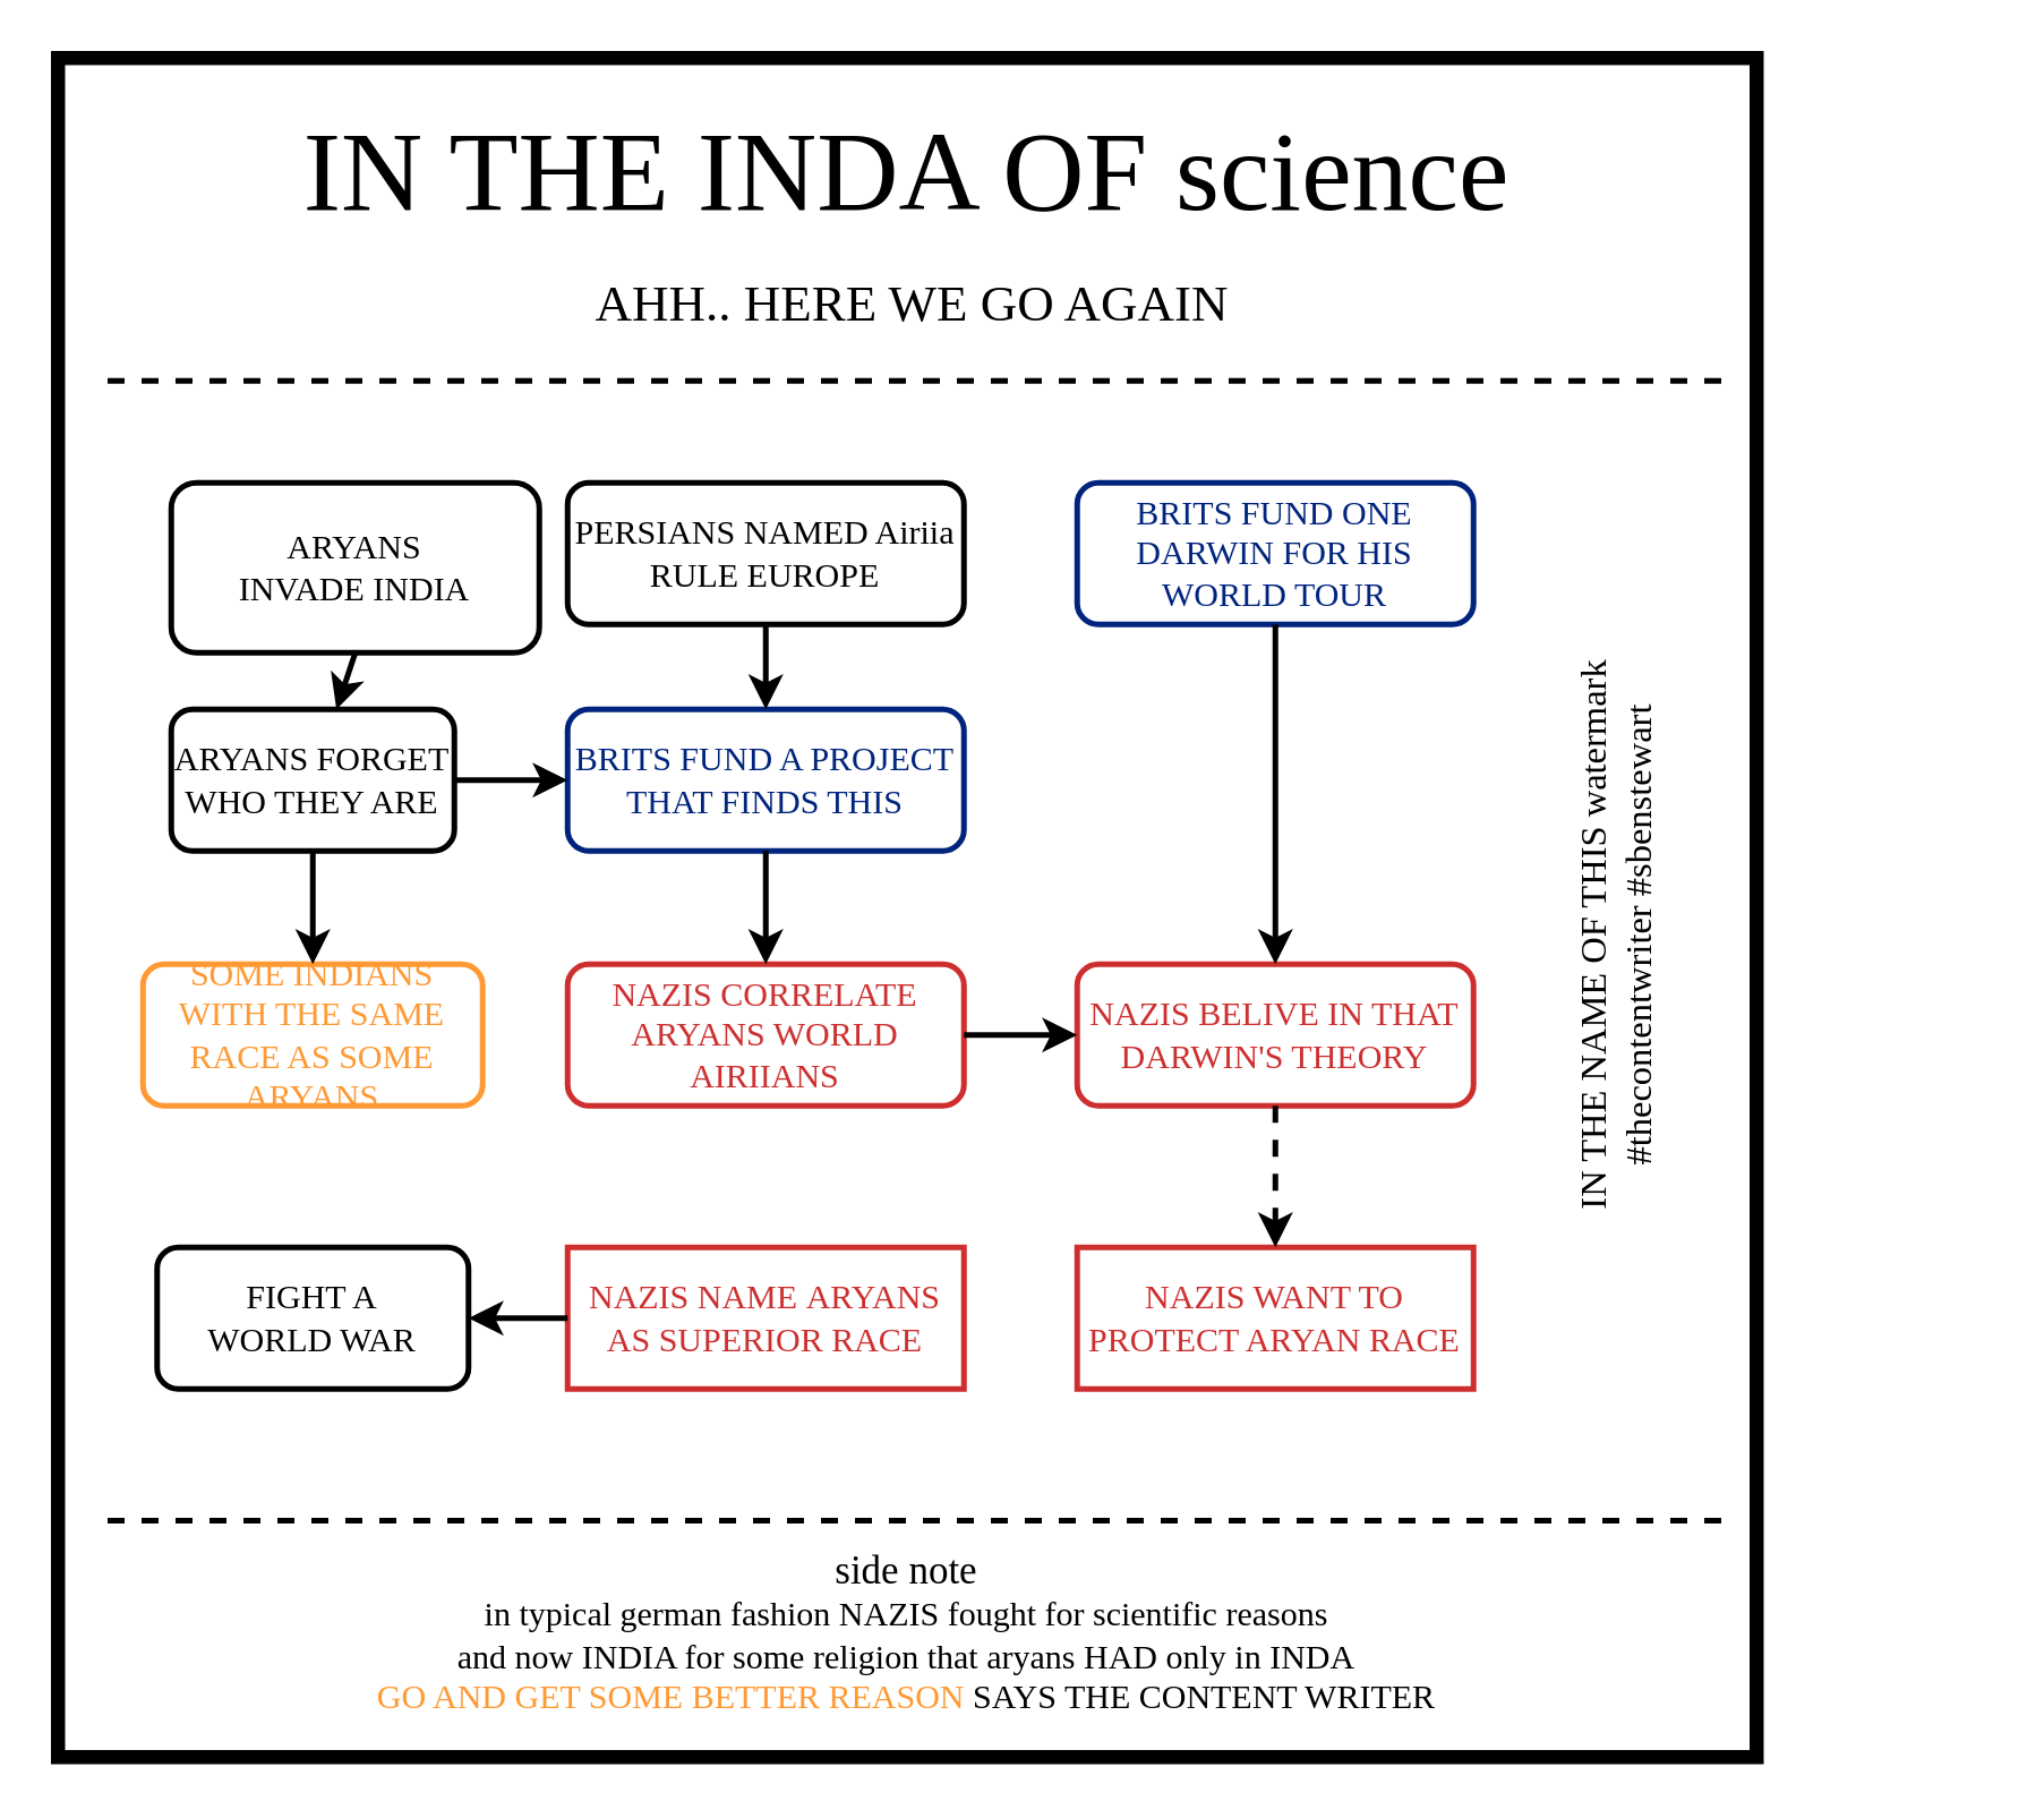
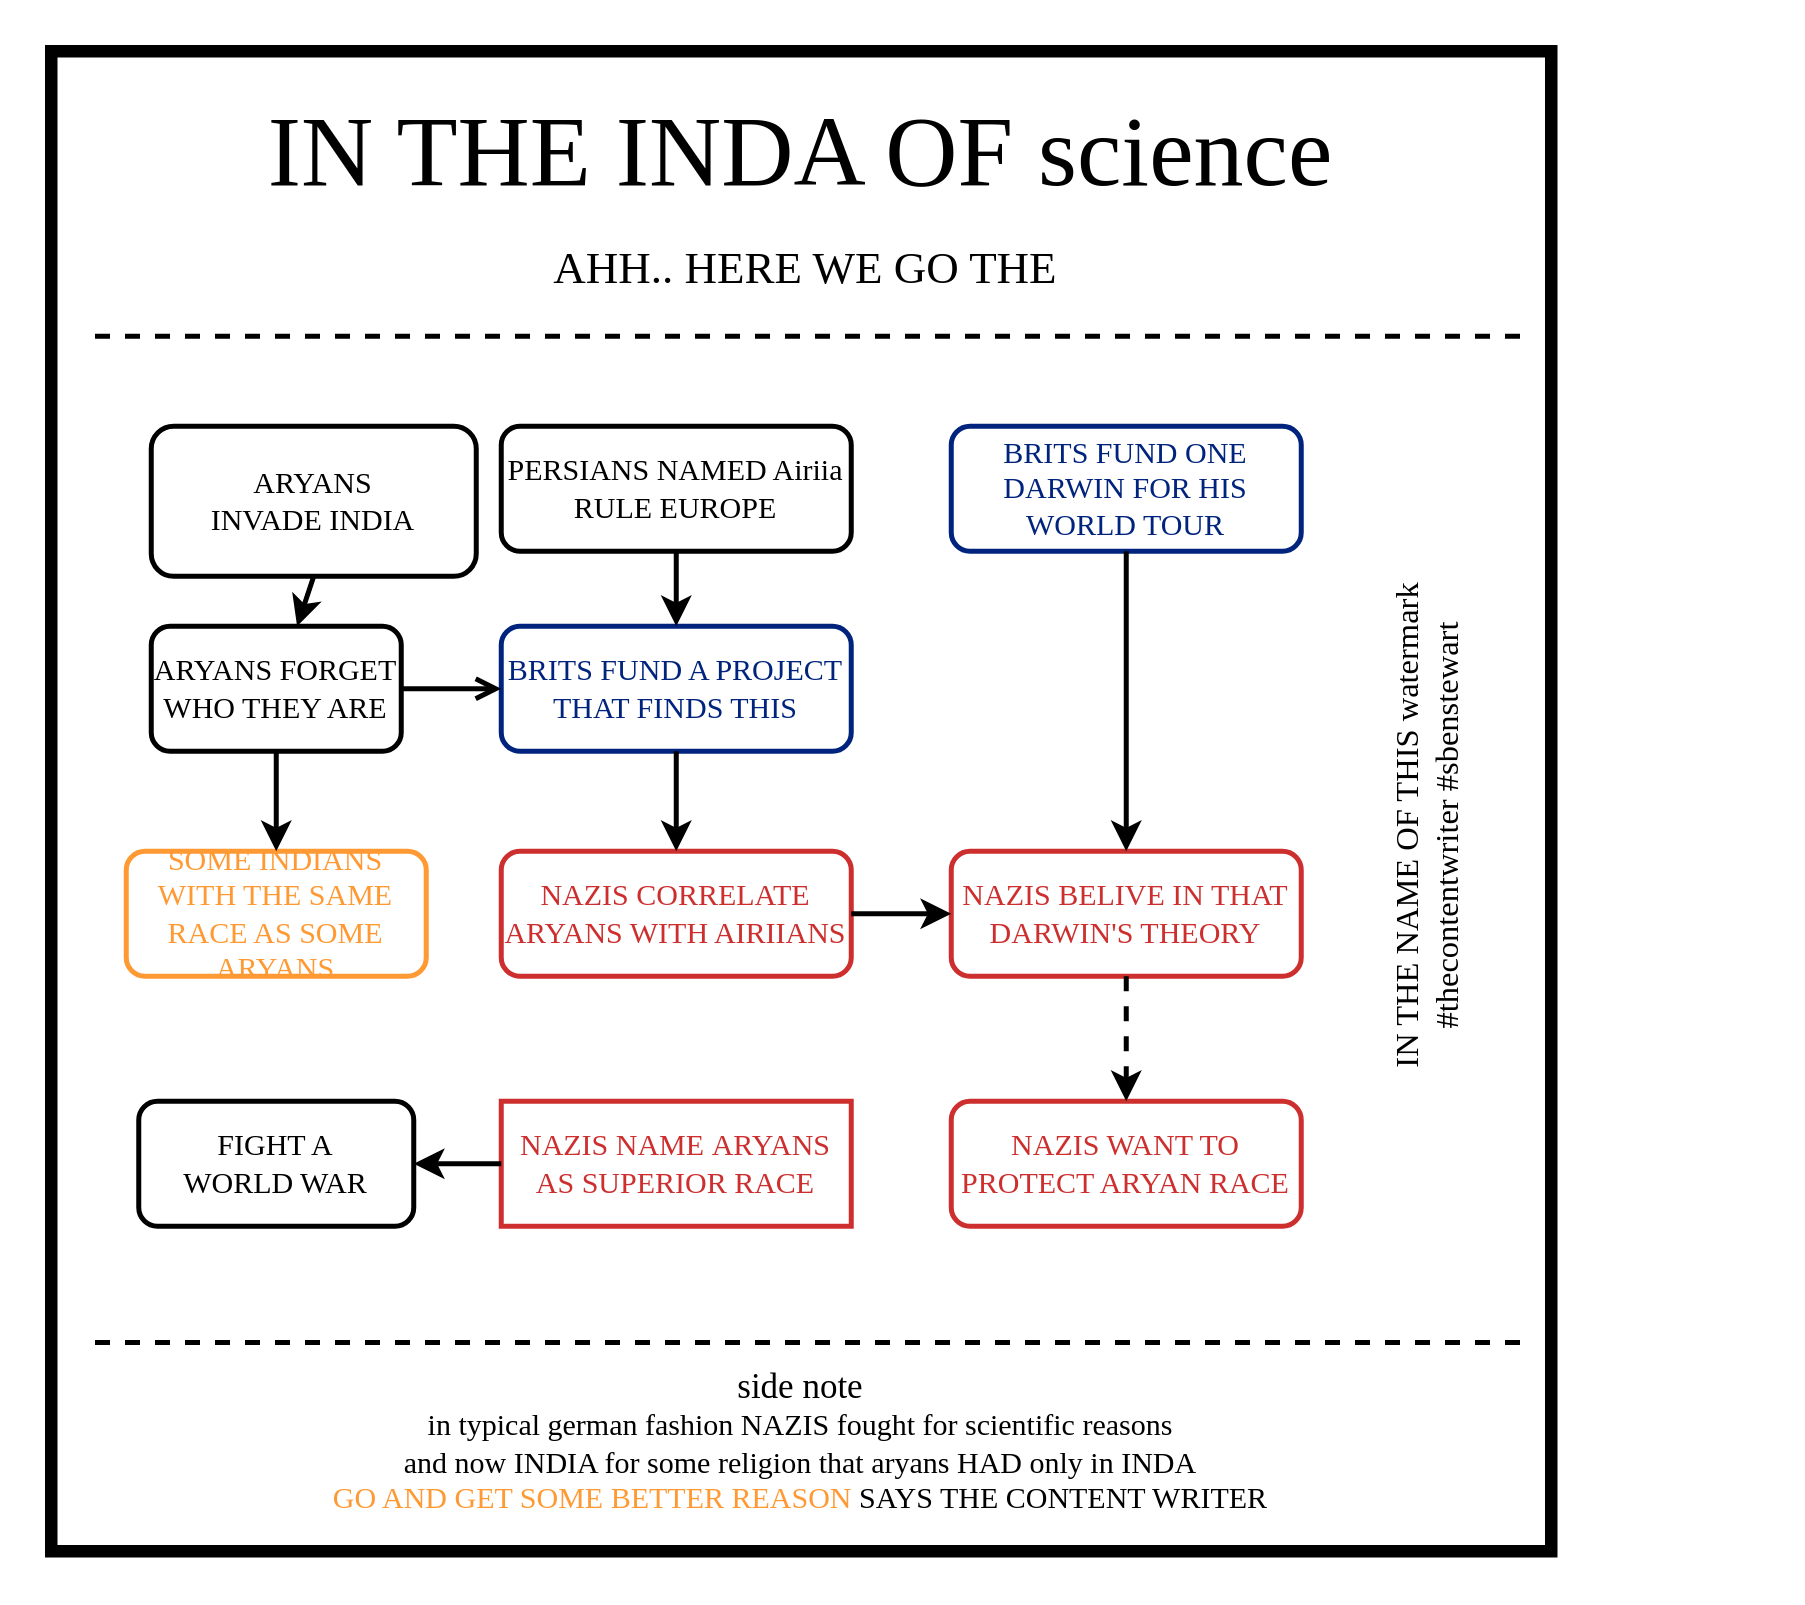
  <mxCell id="0" />
  <mxCell id="1" parent="0" />
  <mxCell id="2" value="" style="whiteSpace=wrap;html=1;aspect=fixed;strokeWidth=5;fillColor=none;" parent="1" vertex="1"><mxGeometry x="20" y="20" width="600" height="600" as="geometry" /></mxCell>
  <mxCell id="3" value="&lt;font face=&quot;xkcd&quot;&gt;&lt;span style=&quot;font-size: 40px&quot;&gt;IN THE INDA OF science&lt;/span&gt;&lt;br&gt;&lt;/font&gt;" style="text;html=1;strokeColor=none;fillColor=none;align=center;verticalAlign=middle;whiteSpace=wrap;rounded=0;" parent="1" vertex="1"><mxGeometry x="35" y="50" width="570" height="20" as="geometry" /></mxCell>
- <mxCell id="4" value="&lt;font face=&quot;xkcd&quot;&gt;&lt;span style=&quot;font-size: 18px&quot;&gt;AHH.. HERE WE GO AGAIN&lt;/span&gt;&lt;br&gt;&lt;/font&gt;" style="text;html=1;strokeColor=none;fillColor=none;align=center;verticalAlign=middle;whiteSpace=wrap;rounded=0;" parent="1" vertex="1"><mxGeometry x="81.5" y="97" width="480" height="20" as="geometry" /></mxCell>
+ <mxCell id="4" value="&lt;font face=&quot;xkcd&quot;&gt;&lt;span style=&quot;font-size: 18px&quot;&gt;AHH.. HERE WE GO THE&lt;/span&gt;&lt;br&gt;&lt;/font&gt;" style="text;html=1;strokeColor=none;fillColor=none;align=center;verticalAlign=middle;whiteSpace=wrap;rounded=0;" parent="1" vertex="1"><mxGeometry x="81.5" y="97" width="480" height="20" as="geometry" /></mxCell>
  <mxCell id="5" value="" style="endArrow=none;dashed=1;html=1;strokeWidth=2;" parent="1" edge="1"><mxGeometry width="50" height="50" relative="1" as="geometry"><mxPoint x="607.5" y="134" as="sourcePoint" /><mxPoint x="32.5" y="134" as="targetPoint" /></mxGeometry></mxCell>
  <mxCell id="6" value="" style="endArrow=none;dashed=1;html=1;strokeWidth=2;" parent="1" edge="1"><mxGeometry width="50" height="50" relative="1" as="geometry"><mxPoint x="607.5" y="536.5" as="sourcePoint" /><mxPoint x="32.5" y="536.5" as="targetPoint" /></mxGeometry></mxCell>
  <mxCell id="7" value="&lt;font face=&quot;xkcd&quot;&gt;&lt;span style=&quot;font-size: 14px&quot;&gt;side note&lt;/span&gt;&lt;/font&gt;&lt;font face=&quot;xkcd&quot;&gt;&lt;br&gt;in typical german fashion NAZIS fought for scientific reasons&lt;br&gt;and now INDIA for some religion that aryans HAD only in INDA&lt;br&gt;&lt;font color=&quot;#ff9933&quot;&gt;GO AND GET SOME BETTER REASON&lt;/font&gt; SAYS THE CONTENT WRITER&lt;br&gt;&lt;/font&gt;" style="text;html=1;strokeColor=none;fillColor=none;align=center;verticalAlign=middle;whiteSpace=wrap;rounded=0;" parent="1" vertex="1"><mxGeometry x="20" y="536" width="600" height="80" as="geometry" /></mxCell>
  <mxCell id="8" style="edgeStyle=orthogonalEdgeStyle;rounded=0;orthogonalLoop=1;jettySize=auto;html=1;exitX=0.5;exitY=1;exitDx=0;exitDy=0;strokeWidth=2;" parent="1" edge="1"><mxGeometry relative="1" as="geometry"><mxPoint x="471" y="381" as="sourcePoint" /><mxPoint x="471" y="381" as="targetPoint" /></mxGeometry></mxCell>
  <mxCell id="9" value="&lt;font face=&quot;xkcd&quot; style=&quot;font-size: 13px&quot;&gt;&lt;font style=&quot;font-size: 13px&quot;&gt;IN THE NAME OF THIS watermark&lt;br&gt;&lt;/font&gt;#thecontentwriter #sbenstewart&lt;br&gt;&lt;/font&gt;" style="text;html=1;strokeColor=none;fillColor=none;align=center;verticalAlign=middle;whiteSpace=wrap;rounded=0;rotation=-90;" parent="1" vertex="1"><mxGeometry x="440" y="320" width="260" height="20" as="geometry" /></mxCell>
  <mxCell id="10" value="&lt;font face=&quot;xkcd&quot;&gt;ARYANS INVADE&amp;nbsp;INDIA&lt;br&gt;&lt;/font&gt;" style="rounded=1;whiteSpace=wrap;html=1;fillColor=none;strokeWidth=2;" vertex="1" parent="1"><mxGeometry x="60" y="170" width="130" height="60" as="geometry" /></mxCell>
  <mxCell id="11" value="&lt;font face=&quot;xkcd&quot;&gt;PERSIANS NAMED Airiia RULE EUROPE&lt;br&gt;&lt;/font&gt;" style="rounded=1;whiteSpace=wrap;html=1;fillColor=none;strokeWidth=2;" vertex="1" parent="1"><mxGeometry x="200" y="170" width="140" height="50" as="geometry" /></mxCell>
  <mxCell id="12" value="&lt;font face=&quot;xkcd&quot;&gt;ARYANS FORGET WHO THEY ARE&lt;br&gt;&lt;/font&gt;" style="rounded=1;whiteSpace=wrap;html=1;fillColor=none;strokeWidth=2;" vertex="1" parent="1"><mxGeometry x="60" y="250" width="100" height="50" as="geometry" /></mxCell>
  <mxCell id="13" value="&lt;font face=&quot;xkcd&quot;&gt;&lt;font color=&quot;#00247d&quot;&gt;BRITS FUND A PROJECT THAT FINDS THIS&lt;/font&gt;&lt;br&gt;&lt;/font&gt;" style="rounded=1;whiteSpace=wrap;html=1;fillColor=none;strokeWidth=2;strokeColor=#00247D;" vertex="1" parent="1"><mxGeometry x="200" y="250" width="140" height="50" as="geometry" /></mxCell>
- <mxCell id="14" value="&lt;font face=&quot;xkcd&quot;&gt;&lt;font color=&quot;#cd2f2f&quot;&gt;NAZIS CORRELATE ARYANS WORLD AIRIIANS&lt;/font&gt;&lt;br&gt;&lt;/font&gt;" style="rounded=1;whiteSpace=wrap;html=1;fillColor=none;strokeWidth=2;strokeColor=#CD2F2F;" vertex="1" parent="1"><mxGeometry x="200" y="340" width="140" height="50" as="geometry" /></mxCell>
+ <mxCell id="14" value="&lt;font face=&quot;xkcd&quot;&gt;&lt;font color=&quot;#cd2f2f&quot;&gt;NAZIS CORRELATE ARYANS WITH AIRIIANS&lt;/font&gt;&lt;br&gt;&lt;/font&gt;" style="rounded=1;whiteSpace=wrap;html=1;fillColor=none;strokeWidth=2;strokeColor=#CD2F2F;" vertex="1" parent="1"><mxGeometry x="200" y="340" width="140" height="50" as="geometry" /></mxCell>
  <mxCell id="15" value="&lt;font color=&quot;#cd2f2f&quot;&gt;&lt;font face=&quot;xkcd&quot;&gt;NAZIS NAME&amp;nbsp;&lt;/font&gt;&lt;span style=&quot;font-family: &amp;#34;xkcd&amp;#34;&quot;&gt;ARYANS AS&amp;nbsp;&lt;/span&gt;&lt;/font&gt;&lt;font face=&quot;xkcd&quot;&gt;&lt;font color=&quot;#cd2f2f&quot;&gt;SUPERIOR RACE&lt;/font&gt;&lt;br&gt;&lt;/font&gt;" style="whiteSpace=wrap;html=1;fillColor=none;strokeWidth=2;strokeColor=#CD2F2F;rounded=0;" vertex="1" parent="1"><mxGeometry x="200" y="440" width="140" height="50" as="geometry" /></mxCell>
  <mxCell id="16" value="&lt;font face=&quot;xkcd&quot;&gt;FIGHT A &lt;br&gt;WORLD WAR&lt;br&gt;&lt;/font&gt;" style="rounded=1;whiteSpace=wrap;html=1;fillColor=none;strokeWidth=2;" vertex="1" parent="1"><mxGeometry x="55" y="440" width="110" height="50" as="geometry" /></mxCell>
  <mxCell id="17" value="&lt;font face=&quot;xkcd&quot;&gt;&lt;font color=&quot;#00247d&quot;&gt;BRITS FUND ONE DARWIN FOR HIS WORLD TOUR&lt;/font&gt;&lt;br&gt;&lt;/font&gt;" style="rounded=1;whiteSpace=wrap;html=1;fillColor=none;strokeWidth=2;strokeColor=#00247D;" vertex="1" parent="1"><mxGeometry x="380" y="170" width="140" height="50" as="geometry" /></mxCell>
  <mxCell id="18" value="&lt;font face=&quot;xkcd&quot;&gt;&lt;font color=&quot;#cd2f2f&quot;&gt;NAZIS BELIVE IN THAT&lt;br&gt;DARWIN'S THEORY&lt;/font&gt;&lt;br&gt;&lt;/font&gt;" style="rounded=1;whiteSpace=wrap;html=1;fillColor=none;strokeWidth=2;strokeColor=#cd2f2f;" vertex="1" parent="1"><mxGeometry x="380" y="340" width="140" height="50" as="geometry" /></mxCell>
  <mxCell id="19" value="&lt;font face=&quot;xkcd&quot;&gt;&lt;font color=&quot;#ff9933&quot;&gt;SOME INDIANS WITH THE SAME RACE AS SOME ARYANS&lt;/font&gt;&lt;br&gt;&lt;/font&gt;" style="rounded=1;whiteSpace=wrap;html=1;fillColor=none;strokeWidth=2;strokeColor=#FF9933;" vertex="1" parent="1"><mxGeometry x="50" y="340" width="120" height="50" as="geometry" /></mxCell>
- <mxCell id="20" value="&lt;font face=&quot;xkcd&quot; color=&quot;#cd2f2f&quot;&gt;NAZIS WANT TO PROTECT ARYAN RACE&lt;/font&gt;&lt;font face=&quot;xkcd&quot;&gt;&lt;br&gt;&lt;/font&gt;" style="whiteSpace=wrap;html=1;fillColor=none;strokeWidth=2;strokeColor=#CD2F2F;rounded=0;" vertex="1" parent="1"><mxGeometry x="380" y="440" width="140" height="50" as="geometry" /></mxCell>
+ <mxCell id="20" value="&lt;font face=&quot;xkcd&quot; color=&quot;#cd2f2f&quot;&gt;NAZIS WANT TO PROTECT ARYAN RACE&lt;/font&gt;&lt;font face=&quot;xkcd&quot;&gt;&lt;br&gt;&lt;/font&gt;" style="rounded=1;whiteSpace=wrap;html=1;fillColor=none;strokeWidth=2;strokeColor=#CD2F2F;" vertex="1" parent="1"><mxGeometry x="380" y="440" width="140" height="50" as="geometry" /></mxCell>
  <mxCell id="21" value="" style="endArrow=classic;html=1;strokeWidth=2;exitX=0.5;exitY=1;exitDx=0;exitDy=0;" edge="1" parent="1" source="10" target="12"><mxGeometry width="50" height="50" relative="1" as="geometry"><mxPoint x="20" y="690" as="sourcePoint" /><mxPoint x="110" y="260" as="targetPoint" /></mxGeometry></mxCell>
  <mxCell id="22" value="" style="endArrow=classic;html=1;strokeWidth=2;exitX=0.5;exitY=1;exitDx=0;exitDy=0;" edge="1" parent="1" source="12" target="19"><mxGeometry width="50" height="50" relative="1" as="geometry"><mxPoint x="120" y="230" as="sourcePoint" /><mxPoint x="120" y="260" as="targetPoint" /></mxGeometry></mxCell>
- <mxCell id="23" value="" style="endArrow=classic;html=1;strokeWidth=2;exitX=1;exitY=0.5;exitDx=0;exitDy=0;" edge="1" parent="1" source="12" target="13"><mxGeometry width="50" height="50" relative="1" as="geometry"><mxPoint x="120" y="310" as="sourcePoint" /><mxPoint x="120" y="350" as="targetPoint" /></mxGeometry></mxCell>
+ <mxCell id="23" value="" style="endArrow=open;html=1;strokeWidth=2;exitX=1;exitY=0.5;exitDx=0;exitDy=0;" edge="1" parent="1" source="12" target="13"><mxGeometry width="50" height="50" relative="1" as="geometry"><mxPoint x="120" y="310" as="sourcePoint" /><mxPoint x="120" y="350" as="targetPoint" /></mxGeometry></mxCell>
  <mxCell id="24" value="" style="endArrow=classic;html=1;strokeWidth=2;exitX=0.5;exitY=1;exitDx=0;exitDy=0;" edge="1" parent="1" source="11" target="13"><mxGeometry width="50" height="50" relative="1" as="geometry"><mxPoint x="170" y="285" as="sourcePoint" /><mxPoint x="210" y="285" as="targetPoint" /></mxGeometry></mxCell>
  <mxCell id="25" value="" style="endArrow=classic;html=1;strokeWidth=2;exitX=0.5;exitY=1;exitDx=0;exitDy=0;" edge="1" parent="1" source="17" target="18"><mxGeometry width="50" height="50" relative="1" as="geometry"><mxPoint x="390" y="320" as="sourcePoint" /><mxPoint x="390" y="350" as="targetPoint" /></mxGeometry></mxCell>
  <mxCell id="26" value="" style="endArrow=classic;html=1;strokeWidth=2;exitX=0.5;exitY=1;exitDx=0;exitDy=0;dashed=1;" edge="1" parent="1" source="18" target="20"><mxGeometry width="50" height="50" relative="1" as="geometry"><mxPoint x="460" y="310" as="sourcePoint" /><mxPoint x="460" y="350" as="targetPoint" /></mxGeometry></mxCell>
  <mxCell id="27" value="" style="endArrow=classic;html=1;strokeWidth=2;" edge="1" parent="1" source="15" target="16"><mxGeometry width="50" height="50" relative="1" as="geometry"><mxPoint x="220" y="468" as="sourcePoint" /><mxPoint x="350" y="475" as="targetPoint" /></mxGeometry></mxCell>
  <mxCell id="28" value="" style="endArrow=classic;html=1;strokeWidth=2;" edge="1" parent="1" source="13" target="14"><mxGeometry width="50" height="50" relative="1" as="geometry"><mxPoint x="120" y="310" as="sourcePoint" /><mxPoint x="120" y="350" as="targetPoint" /></mxGeometry></mxCell>
  <mxCell id="29" value="" style="endArrow=classic;html=1;strokeWidth=2;" edge="1" parent="1" source="14" target="18"><mxGeometry width="50" height="50" relative="1" as="geometry"><mxPoint x="280" y="310" as="sourcePoint" /><mxPoint x="280" y="350" as="targetPoint" /></mxGeometry></mxCell>
